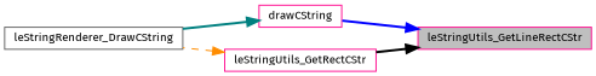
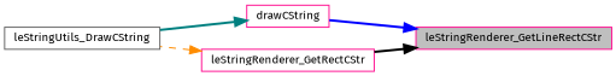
  digraph {
    fontname="Fira Sans"
    rankdir=RL
    node [color=deeppink fillcolor=white fontname="Fira Sans" fontsize=10 shape=record style=filled]
    edge [dir=back fontname="Fira Sans" fontsize=10 labelfontname=Helvetica labelfontsize=10 style=bold]
-   n1 [fillcolor=grey75 fontcolor=black height=0.2 label=leStringUtils_GetLineRectCStr width=0.4]
+   n1 [fillcolor=grey75 fontcolor=black height=0.2 label=leStringRenderer_GetLineRectCStr width=0.4]
    n2 [height=0.2 label=drawCString width=0.4]
-   n3 [height=0.2 label=leStringUtils_GetRectCStr width=0.4]
-   n4 [color=gray40 height=0.2 label=leStringRenderer_DrawCString width=0.4]
+   n3 [height=0.2 label=leStringRenderer_GetRectCStr width=0.4]
+   n4 [color=gray40 height=0.2 label=leStringUtils_DrawCString width=0.4]
    n1 -> n2 [color=blue]
    n1 -> n3 [color=black]
    n2 -> n4 [color=teal]
    n3 -> n4 [color=darkorange style=dashed]
  }
